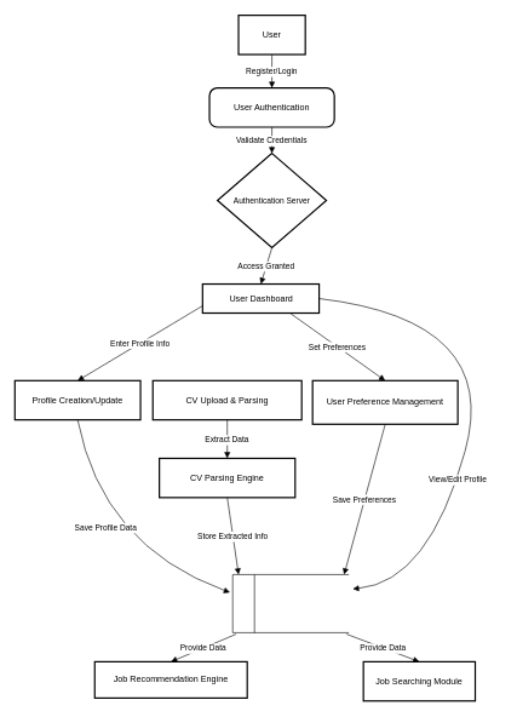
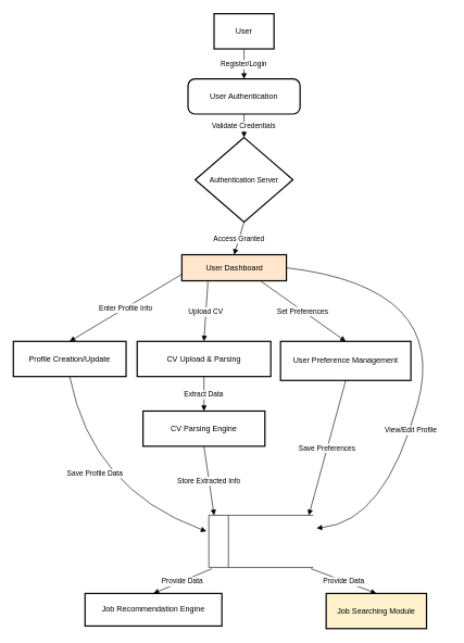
  <mxCell id="0" />
  <mxCell id="1" parent="0" />
  <mxCell id="2" value="User" style="whiteSpace=wrap;strokeWidth=2;" vertex="1" parent="1"><mxGeometry x="328" y="20" width="92" height="54" as="geometry" /></mxCell>
  <mxCell id="3" value="User Authentication" style="rounded=1;arcSize=20;strokeWidth=2" vertex="1" parent="1"><mxGeometry x="288" y="120" width="172" height="54" as="geometry" /></mxCell>
  <mxCell id="4" value="Authentication Server" style="rhombus;strokeWidth=2;whiteSpace=wrap;fontSize=11;" vertex="1" parent="1"><mxGeometry x="299" y="210" width="150" height="130" as="geometry" /></mxCell>
- <mxCell id="5" value="User Dashboard" style="whiteSpace=wrap;strokeWidth=2;" vertex="1" parent="1"><mxGeometry x="278.5" y="390" width="160.5" height="40" as="geometry" /></mxCell>
+ <mxCell id="5" value="User Dashboard" style="whiteSpace=wrap;strokeWidth=2;fillColor=#ffe6cc;" vertex="1" parent="1"><mxGeometry x="278.5" y="390" width="160.5" height="40" as="geometry" /></mxCell>
  <mxCell id="6" value="Profile Creation/Update" style="whiteSpace=wrap;strokeWidth=2;" vertex="1" parent="1"><mxGeometry x="20" y="523" width="173" height="54" as="geometry" /></mxCell>
  <mxCell id="7" value="CV Upload &amp; Parsing" style="whiteSpace=wrap;strokeWidth=2;" vertex="1" parent="1"><mxGeometry x="210" y="523" width="205" height="54" as="geometry" /></mxCell>
  <mxCell id="8" value="CV Parsing Engine" style="whiteSpace=wrap;strokeWidth=2;" vertex="1" parent="1"><mxGeometry x="219" y="630" width="187" height="54" as="geometry" /></mxCell>
  <mxCell id="9" value="User Preference Management" style="whiteSpace=wrap;strokeWidth=2;" vertex="1" parent="1"><mxGeometry x="430" y="523" width="200" height="60" as="geometry" /></mxCell>
  <mxCell id="10" value="Job Recommendation Engine" style="whiteSpace=wrap;strokeWidth=2;" vertex="1" parent="1"><mxGeometry x="130" y="910" width="210" height="50" as="geometry" /></mxCell>
- <mxCell id="11" value="Job Searching Module" style="whiteSpace=wrap;strokeWidth=2;" vertex="1" parent="1"><mxGeometry x="500" y="910" width="154" height="54" as="geometry" /></mxCell>
+ <mxCell id="11" value="Job Searching Module" style="whiteSpace=wrap;strokeWidth=2;fillColor=#fff2cc;" vertex="1" parent="1"><mxGeometry x="500" y="910" width="154" height="54" as="geometry" /></mxCell>
  <mxCell id="12" value="Register/Login" style="curved=1;startArrow=none;endArrow=block;exitX=0.5;exitY=1;entryX=0.5;entryY=0.01;rounded=0;" edge="1" parent="1" source="2" target="3"><mxGeometry relative="1" as="geometry"><Array as="points" /></mxGeometry></mxCell>
  <mxCell id="13" value="Validate Credentials" style="curved=1;startArrow=none;endArrow=block;exitX=0.5;exitY=1.01;entryX=0.5;entryY=0;rounded=0;" edge="1" parent="1" source="3" target="4"><mxGeometry relative="1" as="geometry"><Array as="points" /></mxGeometry></mxCell>
  <mxCell id="14" value="Access Granted" style="curved=1;startArrow=none;endArrow=block;exitX=0.5;exitY=1;entryX=0.5;entryY=-0.01;rounded=0;" edge="1" parent="1" source="4" target="5"><mxGeometry relative="1" as="geometry"><Array as="points" /></mxGeometry></mxCell>
  <mxCell id="15" value="Enter Profile Info" style="curved=1;startArrow=none;endArrow=block;exitX=0;exitY=0.75;entryX=0.5;entryY=0.01;rounded=0;" edge="1" parent="1" source="5" target="6"><mxGeometry relative="1" as="geometry"><Array as="points" /></mxGeometry></mxCell>
+ <mxCell id="16" value="Upload CV" style="curved=1;startArrow=none;endArrow=block;exitX=0.25;exitY=1;entryX=0.5;entryY=0;rounded=0;exitDx=0;exitDy=0;" edge="1" parent="1" source="5" target="7"><mxGeometry relative="1" as="geometry"><Array as="points" /></mxGeometry></mxCell>
  <mxCell id="17" value="Save Profile Data" style="curved=1;startArrow=none;endArrow=block;exitX=0.5;exitY=1.01;entryX=0;entryY=0.3;rounded=0;" edge="1" parent="1" source="6"><mxGeometry x="-0.159" y="10" relative="1" as="geometry"><Array as="points"><mxPoint x="140" y="750" /></Array><mxPoint x="316.25" y="814.6" as="targetPoint" /><mxPoint as="offset" /></mxGeometry></mxCell>
  <mxCell id="18" value="Extract Data" style="curved=1;startArrow=none;endArrow=block;exitX=0.5;exitY=1;entryX=0.5;entryY=0.01;rounded=0;" edge="1" parent="1" source="7" target="8"><mxGeometry relative="1" as="geometry"><Array as="points" /></mxGeometry></mxCell>
  <mxCell id="19" value="Store Extracted Info" style="curved=1;startArrow=none;endArrow=block;exitX=0.5;exitY=1.01;entryX=0.07;entryY=0;rounded=0;" edge="1" parent="1" source="8"><mxGeometry relative="1" as="geometry"><Array as="points" /><mxPoint x="328.08" y="790" as="targetPoint" /></mxGeometry></mxCell>
  <mxCell id="20" value="Set Preferences" style="curved=1;startArrow=none;endArrow=block;exitX=0.75;exitY=1;entryX=0.5;entryY=0.01;rounded=0;exitDx=0;exitDy=0;" edge="1" parent="1" source="5" target="9"><mxGeometry relative="1" as="geometry"><Array as="points" /></mxGeometry></mxCell>
  <mxCell id="21" value="Save Preferences" style="curved=1;startArrow=none;endArrow=block;exitX=0.5;exitY=1.01;entryX=0.93;entryY=0;rounded=0;" edge="1" parent="1" source="9"><mxGeometry relative="1" as="geometry"><Array as="points" /><mxPoint x="473.42" y="790" as="targetPoint" /></mxGeometry></mxCell>
  <mxCell id="22" value="View/Edit Profile" style="curved=1;startArrow=none;endArrow=block;exitX=1;exitY=0.5;entryX=1;entryY=0.24;rounded=0;exitDx=0;exitDy=0;" edge="1" parent="1" source="5"><mxGeometry x="0.313" y="1" relative="1" as="geometry"><Array as="points"><mxPoint x="690" y="440" /><mxPoint x="590" y="800" /></Array><mxPoint x="485.25" y="809.68" as="targetPoint" /><mxPoint as="offset" /></mxGeometry></mxCell>
  <mxCell id="23" value="Provide Data" style="curved=1;startArrow=none;endArrow=block;exitX=0.05;exitY=1;entryX=0.5;entryY=0;rounded=0;" edge="1" parent="1" target="10"><mxGeometry relative="1" as="geometry"><Array as="points" /><mxPoint x="324.7" y="872" as="sourcePoint" /></mxGeometry></mxCell>
  <mxCell id="24" value="Provide Data" style="curved=1;startArrow=none;endArrow=block;exitX=0.95;exitY=1;entryX=0.5;entryY=0.01;rounded=0;" edge="1" parent="1" target="11"><mxGeometry relative="1" as="geometry"><Array as="points" /><mxPoint x="476.8" y="872" as="sourcePoint" /></mxGeometry></mxCell>
  <mxCell id="25" value="" style="html=1;dashed=0;whiteSpace=wrap;shape=mxgraph.dfd.dataStoreID;align=left;spacingLeft=3;points=[[0,0],[0.5,0],[1,0],[0,0.5],[1,0.5],[0,1],[0.5,1],[1,1]];" vertex="1" parent="1"><mxGeometry x="320" y="790" width="160" height="80" as="geometry" /></mxCell>
